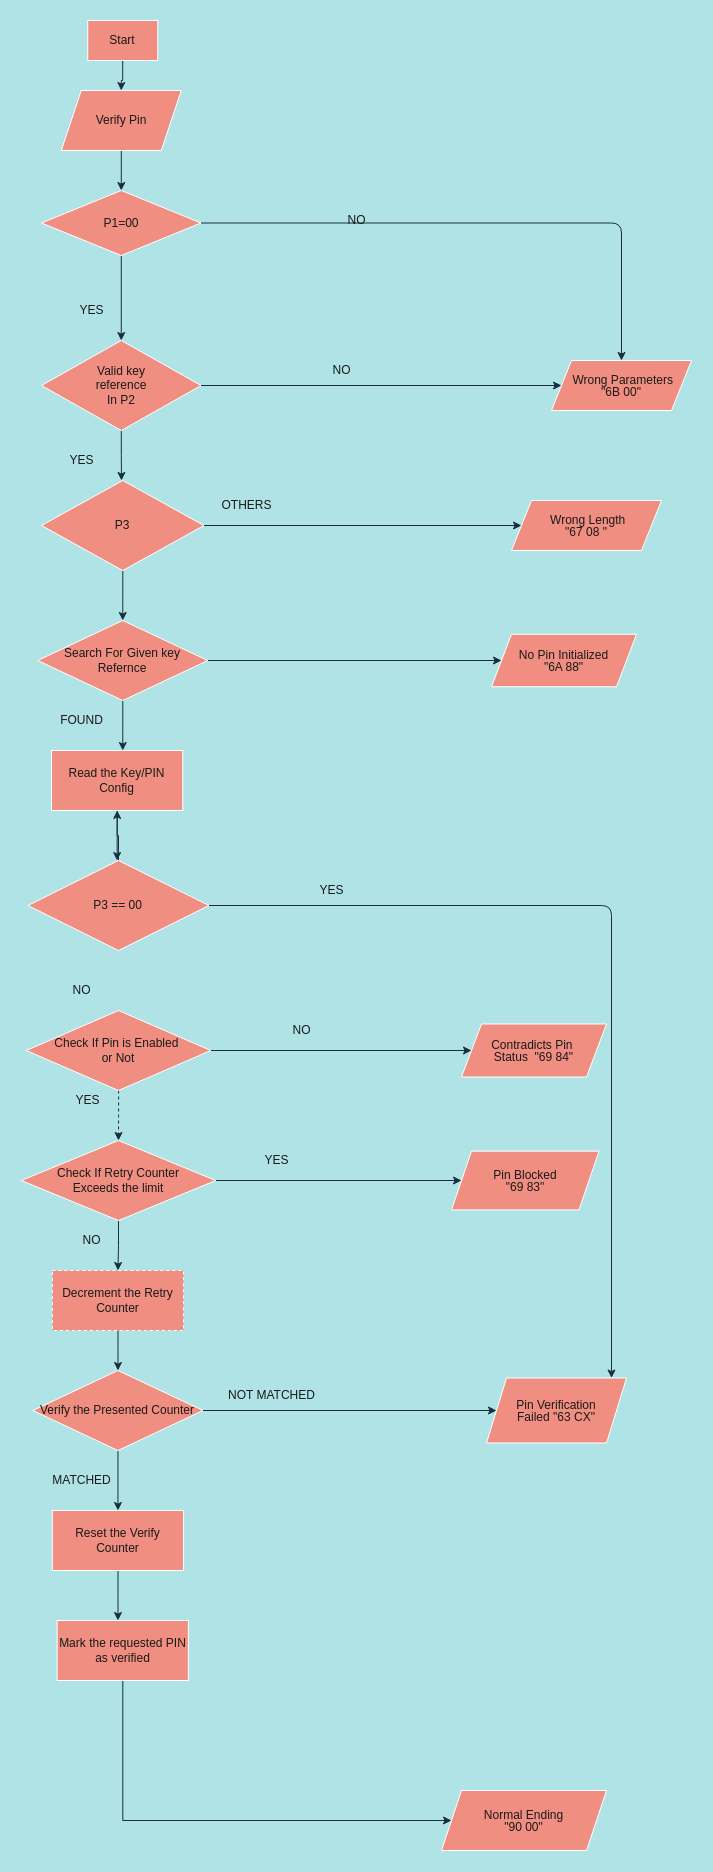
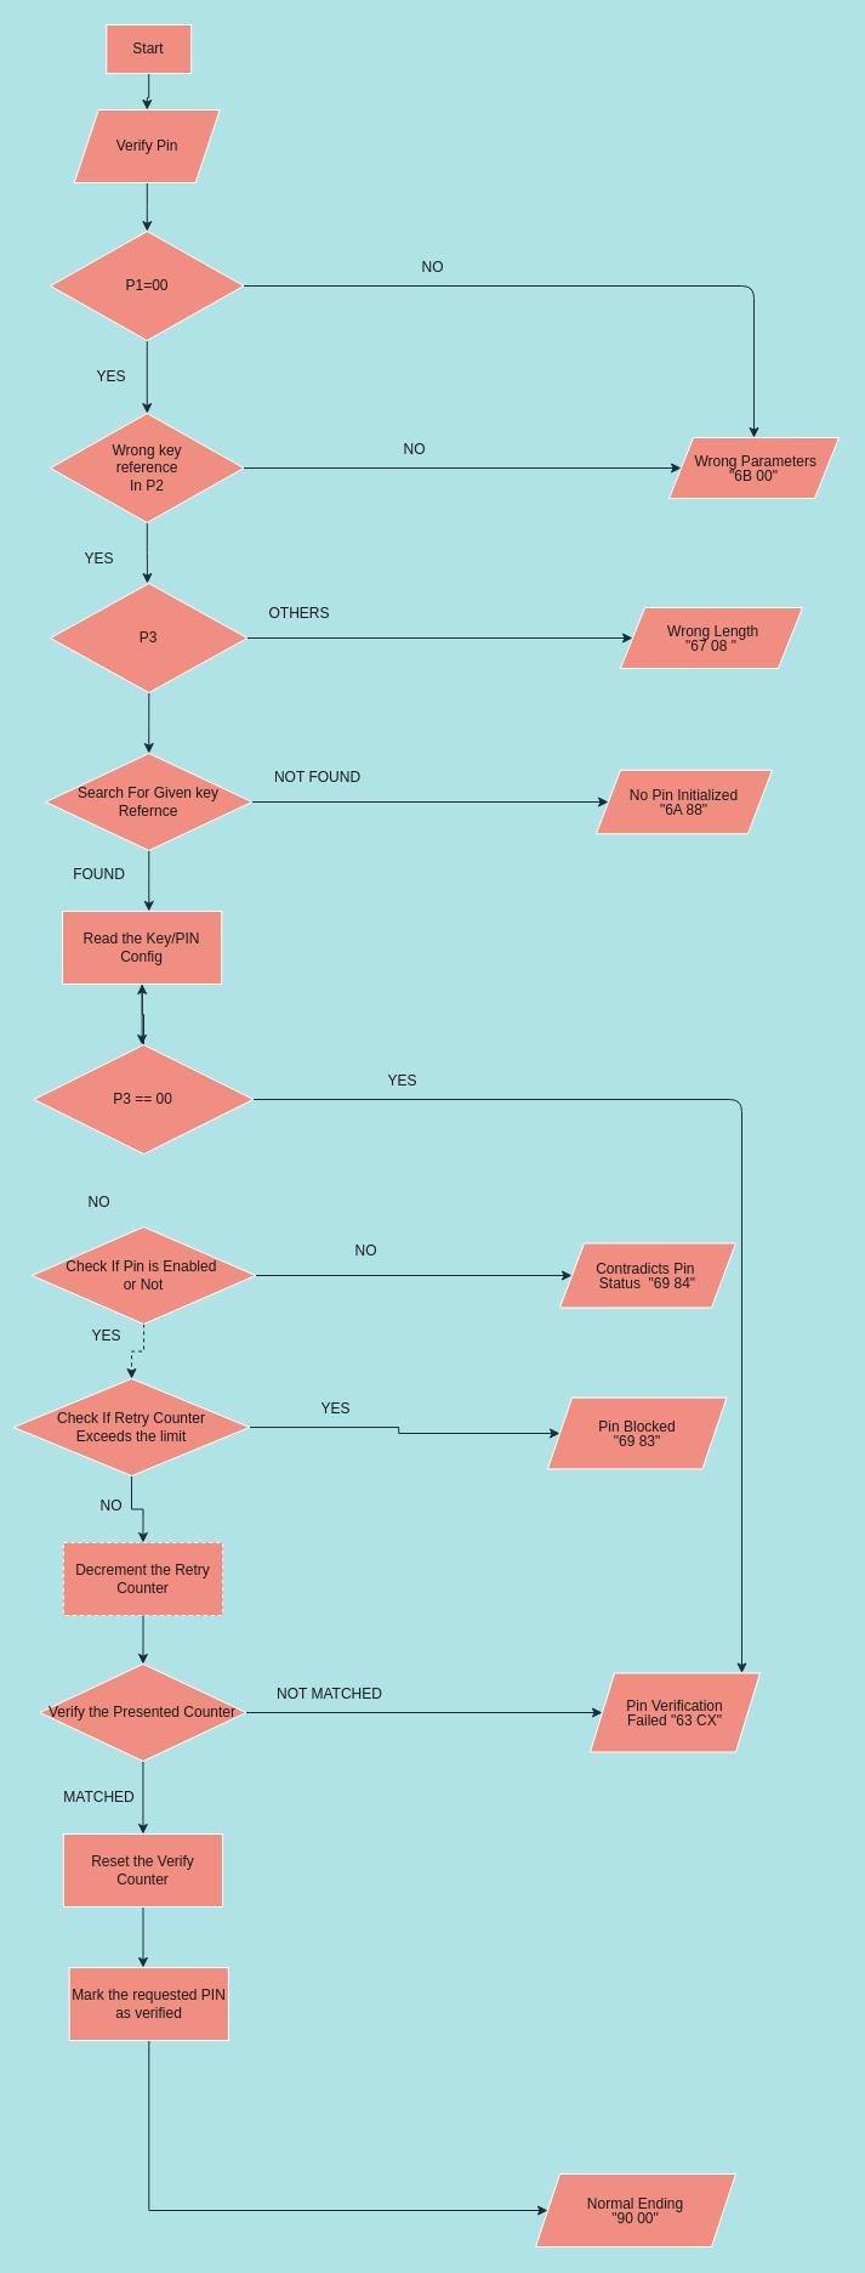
  <mxCell id="0" />
  <mxCell id="1" parent="0" />
  <mxCell id="2" style="edgeStyle=orthogonalEdgeStyle;rounded=0;orthogonalLoop=1;jettySize=auto;html=1;entryX=0.5;entryY=0;entryDx=0;entryDy=0;strokeColor=#182E3E;fontColor=#1A1A1A;labelBackgroundColor=#B0E3E6;" parent="1" source="3" target="53" edge="1"><mxGeometry relative="1" as="geometry" /></mxCell>
  <mxCell id="3" value="Start" style="whiteSpace=wrap;html=1;fillColor=#F08E81;strokeColor=#FFFFFF;fontColor=#1A1A1A;rounded=0;" parent="1" vertex="1"><mxGeometry x="87.24" y="20" width="70" height="40" as="geometry" /></mxCell>
  <mxCell id="4" value="" style="edgeStyle=orthogonalEdgeStyle;rounded=0;orthogonalLoop=1;jettySize=auto;html=1;strokeColor=#182E3E;fontColor=#1A1A1A;labelBackgroundColor=#B0E3E6;" parent="1" source="6" target="9" edge="1"><mxGeometry relative="1" as="geometry" /></mxCell>
  <mxCell id="5" style="edgeStyle=orthogonalEdgeStyle;curved=0;rounded=1;sketch=0;orthogonalLoop=1;jettySize=auto;html=1;entryX=0.5;entryY=0;entryDx=0;entryDy=0;fontColor=#1A1A1A;strokeColor=#182E3E;labelBackgroundColor=#B0E3E6;" edge="1" parent="1" source="6" target="13"><mxGeometry relative="1" as="geometry" /></mxCell>
- <mxCell id="6" value="P1=00" style="rhombus;whiteSpace=wrap;html=1;fillColor=#F08E81;strokeColor=#FFFFFF;fontColor=#1A1A1A;" parent="1" vertex="1"><mxGeometry x="41" y="190" width="159.52" height="65" as="geometry" /></mxCell>
+ <mxCell id="6" value="P1=00" style="rhombus;whiteSpace=wrap;html=1;fillColor=#F08E81;strokeColor=#FFFFFF;fontColor=#1A1A1A;" parent="1" vertex="1"><mxGeometry x="41" y="190" width="159.52" height="90" as="geometry" /></mxCell>
  <mxCell id="7" style="edgeStyle=orthogonalEdgeStyle;rounded=0;orthogonalLoop=1;jettySize=auto;html=1;strokeColor=#182E3E;fontColor=#1A1A1A;labelBackgroundColor=#B0E3E6;" parent="1" source="9" edge="1"><mxGeometry relative="1" as="geometry"><mxPoint x="121" y="480" as="targetPoint" /></mxGeometry></mxCell>
  <mxCell id="8" style="edgeStyle=orthogonalEdgeStyle;curved=0;rounded=1;sketch=0;orthogonalLoop=1;jettySize=auto;html=1;fontColor=#1A1A1A;strokeColor=#182E3E;labelBackgroundColor=#B0E3E6;" edge="1" parent="1" source="9" target="13"><mxGeometry relative="1" as="geometry" /></mxCell>
- <mxCell id="9" value="&lt;br&gt;&lt;br&gt;Valid key&lt;br&gt;reference&lt;br&gt;In P2&lt;br&gt;&lt;br&gt;&amp;nbsp;" style="rhombus;whiteSpace=wrap;html=1;fillColor=#F08E81;strokeColor=#FFFFFF;fontColor=#1A1A1A;" parent="1" vertex="1"><mxGeometry x="41" y="340" width="159.52" height="90" as="geometry" /></mxCell>
+ <mxCell id="9" value="&lt;br&gt;&lt;br&gt;Wrong key&lt;br&gt;reference&lt;br&gt;In P2&lt;br&gt;&lt;br&gt;&amp;nbsp;" style="rhombus;whiteSpace=wrap;html=1;fillColor=#F08E81;strokeColor=#FFFFFF;fontColor=#1A1A1A;" parent="1" vertex="1"><mxGeometry x="41" y="340" width="159.52" height="90" as="geometry" /></mxCell>
  <mxCell id="10" style="edgeStyle=orthogonalEdgeStyle;rounded=0;orthogonalLoop=1;jettySize=auto;html=1;entryX=0;entryY=0.5;entryDx=0;entryDy=0;strokeColor=#182E3E;fontColor=#1A1A1A;labelBackgroundColor=#B0E3E6;" parent="1" source="12" target="14" edge="1"><mxGeometry relative="1" as="geometry" /></mxCell>
  <mxCell id="11" style="edgeStyle=orthogonalEdgeStyle;rounded=0;orthogonalLoop=1;jettySize=auto;html=1;strokeColor=#182E3E;fontColor=#1A1A1A;labelBackgroundColor=#B0E3E6;" parent="1" source="12" edge="1"><mxGeometry relative="1" as="geometry"><mxPoint x="122.245" y="620" as="targetPoint" /></mxGeometry></mxCell>
  <mxCell id="12" value="P3" style="rhombus;whiteSpace=wrap;html=1;fillColor=#F08E81;strokeColor=#FFFFFF;fontColor=#1A1A1A;" parent="1" vertex="1"><mxGeometry x="41" y="480" width="162.49" height="90" as="geometry" /></mxCell>
  <mxCell id="13" value="&lt;p style=&quot;line-height: 1;&quot;&gt;&amp;nbsp;Wrong Parameters&lt;br&gt;&quot;6B 00&quot;&lt;/p&gt;" style="shape=parallelogram;perimeter=parallelogramPerimeter;whiteSpace=wrap;html=1;fixedSize=1;fillColor=#F08E81;strokeColor=#FFFFFF;fontColor=#1A1A1A;" parent="1" vertex="1"><mxGeometry x="551" y="360" width="140" height="50" as="geometry" /></mxCell>
  <mxCell id="14" value="&lt;p style=&quot;line-height: 1;&quot;&gt;&amp;nbsp;Wrong Length&lt;br&gt;&quot;67 08 &quot;&lt;/p&gt;" style="shape=parallelogram;perimeter=parallelogramPerimeter;whiteSpace=wrap;html=1;fixedSize=1;fillColor=#F08E81;strokeColor=#FFFFFF;fontColor=#1A1A1A;" parent="1" vertex="1"><mxGeometry x="511" y="500" width="150" height="50" as="geometry" /></mxCell>
  <mxCell id="15" value="OTHERS" style="text;html=1;align=center;verticalAlign=middle;resizable=0;points=[];autosize=1;strokeColor=none;fillColor=none;fontColor=#1A1A1A;" parent="1" vertex="1"><mxGeometry x="211" y="490" width="70" height="30" as="geometry" /></mxCell>
  <mxCell id="16" value="YES" style="text;html=1;align=center;verticalAlign=middle;resizable=0;points=[];autosize=1;strokeColor=none;fillColor=none;fontColor=#1A1A1A;" parent="1" vertex="1"><mxGeometry x="61" y="450" width="40" height="20" as="geometry" /></mxCell>
  <mxCell id="17" style="edgeStyle=orthogonalEdgeStyle;rounded=0;orthogonalLoop=1;jettySize=auto;html=1;strokeColor=#182E3E;fontColor=#1A1A1A;labelBackgroundColor=#B0E3E6;" parent="1" source="19" edge="1"><mxGeometry relative="1" as="geometry"><mxPoint x="122.25" y="750" as="targetPoint" /></mxGeometry></mxCell>
  <mxCell id="18" style="edgeStyle=orthogonalEdgeStyle;rounded=0;orthogonalLoop=1;jettySize=auto;html=1;entryX=0;entryY=0.5;entryDx=0;entryDy=0;strokeColor=#182E3E;fontColor=#1A1A1A;labelBackgroundColor=#B0E3E6;" parent="1" source="19" target="21" edge="1"><mxGeometry relative="1" as="geometry" /></mxCell>
  <mxCell id="19" value="Search For Given key Refernce" style="rhombus;whiteSpace=wrap;html=1;fillColor=#F08E81;strokeColor=#FFFFFF;fontColor=#1A1A1A;" parent="1" vertex="1"><mxGeometry x="37.2" y="620" width="170.1" height="80" as="geometry" /></mxCell>
  <mxCell id="20" value="YES" style="text;html=1;align=center;verticalAlign=middle;resizable=0;points=[];autosize=1;strokeColor=none;fillColor=none;fontColor=#1A1A1A;" parent="1" vertex="1"><mxGeometry x="71" y="300" width="40" height="20" as="geometry" /></mxCell>
  <mxCell id="21" value="&lt;p style=&quot;line-height: 1;&quot;&gt;No Pin Initialized&lt;br&gt;&quot;6A 88&quot;&lt;/p&gt;" style="shape=parallelogram;perimeter=parallelogramPerimeter;whiteSpace=wrap;html=1;fixedSize=1;fillColor=#F08E81;strokeColor=#FFFFFF;fontColor=#1A1A1A;" parent="1" vertex="1"><mxGeometry x="491" y="633.75" width="145" height="52.5" as="geometry" /></mxCell>
+ <mxCell id="22" value="NOT FOUND" style="text;html=1;align=center;verticalAlign=middle;resizable=0;points=[];autosize=1;strokeColor=none;fillColor=none;fontColor=#1A1A1A;" parent="1" vertex="1"><mxGeometry x="216" y="625" width="90" height="30" as="geometry" /></mxCell>
  <mxCell id="23" value="FOUND" style="text;html=1;align=center;verticalAlign=middle;resizable=0;points=[];autosize=1;strokeColor=none;fillColor=none;fontColor=#1A1A1A;" parent="1" vertex="1"><mxGeometry x="46" y="705" width="70" height="30" as="geometry" /></mxCell>
  <mxCell id="24" style="edgeStyle=orthogonalEdgeStyle;rounded=0;orthogonalLoop=1;jettySize=auto;html=1;strokeColor=#182E3E;fontColor=#1A1A1A;labelBackgroundColor=#B0E3E6;" parent="1" source="25" edge="1"><mxGeometry relative="1" as="geometry"><mxPoint x="116.6" y="860.017" as="targetPoint" /></mxGeometry></mxCell>
  <mxCell id="25" value="Read the Key/PIN Config" style="rounded=0;whiteSpace=wrap;html=1;fillColor=#F08E81;strokeColor=#FFFFFF;fontColor=#1A1A1A;" parent="1" vertex="1"><mxGeometry x="51" y="750" width="131.25" height="60" as="geometry" /></mxCell>
  <mxCell id="26" style="edgeStyle=orthogonalEdgeStyle;rounded=0;orthogonalLoop=1;jettySize=auto;html=1;strokeColor=#182E3E;fontColor=#1A1A1A;labelBackgroundColor=#B0E3E6;" parent="1" source="28" target="25" edge="1"><mxGeometry relative="1" as="geometry" /></mxCell>
  <mxCell id="27" style="edgeStyle=orthogonalEdgeStyle;curved=0;rounded=1;sketch=0;orthogonalLoop=1;jettySize=auto;html=1;fontColor=#1A1A1A;strokeColor=#182E3E;labelBackgroundColor=#B0E3E6;" edge="1" parent="1" source="28" target="42"><mxGeometry relative="1" as="geometry"><mxPoint x="641" y="1430" as="targetPoint" /><Array as="points"><mxPoint x="611" y="905" /><mxPoint x="611" y="1410" /></Array></mxGeometry></mxCell>
  <mxCell id="28" value="P3 == 00" style="rhombus;whiteSpace=wrap;html=1;fillColor=#F08E81;strokeColor=#FFFFFF;fontColor=#1A1A1A;" parent="1" vertex="1"><mxGeometry x="27.49" y="860" width="181" height="90" as="geometry" /></mxCell>
  <mxCell id="29" style="edgeStyle=orthogonalEdgeStyle;rounded=0;orthogonalLoop=1;jettySize=auto;html=1;entryX=0;entryY=0.5;entryDx=0;entryDy=0;strokeColor=#182E3E;fontColor=#1A1A1A;labelBackgroundColor=#B0E3E6;" parent="1" source="31" target="35" edge="1"><mxGeometry relative="1" as="geometry" /></mxCell>
  <mxCell id="30" style="edgeStyle=orthogonalEdgeStyle;rounded=0;orthogonalLoop=1;jettySize=auto;html=1;entryX=0.5;entryY=0;entryDx=0;entryDy=0;strokeColor=#182E3E;fontColor=#1A1A1A;labelBackgroundColor=#B0E3E6;dashed=1;" parent="1" source="31" target="34" edge="1"><mxGeometry relative="1" as="geometry" /></mxCell>
  <mxCell id="31" value="Check If Pin is Enabled&amp;nbsp;&lt;br&gt;or Not" style="rhombus;whiteSpace=wrap;html=1;fillColor=#F08E81;strokeColor=#FFFFFF;fontColor=#1A1A1A;" parent="1" vertex="1"><mxGeometry x="25.75" y="1010" width="184.48" height="80" as="geometry" /></mxCell>
  <mxCell id="32" style="edgeStyle=orthogonalEdgeStyle;rounded=0;orthogonalLoop=1;jettySize=auto;html=1;strokeColor=#182E3E;fontColor=#1A1A1A;labelBackgroundColor=#B0E3E6;" parent="1" source="34" target="36" edge="1"><mxGeometry relative="1" as="geometry" /></mxCell>
  <mxCell id="33" style="edgeStyle=orthogonalEdgeStyle;rounded=0;orthogonalLoop=1;jettySize=auto;html=1;exitX=0.5;exitY=1;exitDx=0;exitDy=0;entryX=0.5;entryY=0;entryDx=0;entryDy=0;strokeColor=#182E3E;fontColor=#1A1A1A;labelBackgroundColor=#B0E3E6;" parent="1" source="34" target="38" edge="1"><mxGeometry relative="1" as="geometry" /></mxCell>
- <mxCell id="34" value="Check If Retry Counter&lt;br&gt;Exceeds the limit" style="rhombus;whiteSpace=wrap;html=1;fillColor=#F08E81;strokeColor=#FFFFFF;fontColor=#1A1A1A;" parent="1" vertex="1"><mxGeometry x="20.75" y="1140" width="194.48" height="80" as="geometry" /></mxCell>
+ <mxCell id="34" value="Check If Retry Counter&lt;br&gt;Exceeds the limit" style="rhombus;whiteSpace=wrap;html=1;fillColor=#F08E81;strokeColor=#FFFFFF;fontColor=#1A1A1A;" parent="1" vertex="1"><mxGeometry x="10.75" y="1135" width="194.48" height="80" as="geometry" /></mxCell>
  <mxCell id="35" value="&lt;p style=&quot;line-height: 1;&quot;&gt;Contradicts Pin&amp;nbsp;&lt;br&gt;Status&amp;nbsp; &quot;69 84&quot;&lt;/p&gt;" style="shape=parallelogram;perimeter=parallelogramPerimeter;whiteSpace=wrap;html=1;fixedSize=1;fillColor=#F08E81;strokeColor=#FFFFFF;fontColor=#1A1A1A;" parent="1" vertex="1"><mxGeometry x="461" y="1023.48" width="145" height="53.04" as="geometry" /></mxCell>
  <mxCell id="36" value="&lt;p style=&quot;line-height: 1;&quot;&gt;Pin Blocked&lt;br&gt;&quot;69 83&quot;&lt;/p&gt;" style="shape=parallelogram;perimeter=parallelogramPerimeter;whiteSpace=wrap;html=1;fixedSize=1;fillColor=#F08E81;strokeColor=#FFFFFF;fontColor=#1A1A1A;" parent="1" vertex="1"><mxGeometry x="451" y="1150.63" width="147.5" height="58.75" as="geometry" /></mxCell>
  <mxCell id="37" style="edgeStyle=orthogonalEdgeStyle;rounded=0;orthogonalLoop=1;jettySize=auto;html=1;entryX=0.5;entryY=0;entryDx=0;entryDy=0;strokeColor=#182E3E;fontColor=#1A1A1A;labelBackgroundColor=#B0E3E6;" parent="1" source="38" target="41" edge="1"><mxGeometry relative="1" as="geometry" /></mxCell>
  <mxCell id="38" value="Decrement the Retry Counter" style="rounded=0;whiteSpace=wrap;html=1;fillColor=#F08E81;strokeColor=#FFFFFF;fontColor=#1A1A1A;dashed=1;" parent="1" vertex="1"><mxGeometry x="51.83" y="1270" width="131.25" height="60" as="geometry" /></mxCell>
  <mxCell id="39" style="edgeStyle=orthogonalEdgeStyle;rounded=0;orthogonalLoop=1;jettySize=auto;html=1;entryX=0;entryY=0.5;entryDx=0;entryDy=0;strokeColor=#182E3E;fontColor=#1A1A1A;labelBackgroundColor=#B0E3E6;" parent="1" source="41" target="42" edge="1"><mxGeometry relative="1" as="geometry" /></mxCell>
  <mxCell id="40" style="edgeStyle=orthogonalEdgeStyle;rounded=0;orthogonalLoop=1;jettySize=auto;html=1;exitX=0.5;exitY=1;exitDx=0;exitDy=0;entryX=0.5;entryY=0;entryDx=0;entryDy=0;strokeColor=#182E3E;fontColor=#1A1A1A;labelBackgroundColor=#B0E3E6;" parent="1" source="41" target="44" edge="1"><mxGeometry relative="1" as="geometry" /></mxCell>
  <mxCell id="41" value="Verify the Presented Counter" style="rhombus;whiteSpace=wrap;html=1;fillColor=#F08E81;strokeColor=#FFFFFF;fontColor=#1A1A1A;" parent="1" vertex="1"><mxGeometry x="32.4" y="1370" width="170.1" height="80" as="geometry" /></mxCell>
  <mxCell id="42" value="&lt;p style=&quot;line-height: 1;&quot;&gt;&lt;span style=&quot;&quot;&gt;Pin Verification&lt;/span&gt;&lt;br style=&quot;&quot;&gt;&lt;span style=&quot;&quot;&gt;Failed&amp;nbsp;&lt;/span&gt;&quot;63 CX&quot;&lt;/p&gt;" style="shape=parallelogram;perimeter=parallelogramPerimeter;whiteSpace=wrap;html=1;fixedSize=1;fillColor=#F08E81;strokeColor=#FFFFFF;fontColor=#1A1A1A;" parent="1" vertex="1"><mxGeometry x="486" y="1377.5" width="140" height="65" as="geometry" /></mxCell>
  <mxCell id="43" style="edgeStyle=orthogonalEdgeStyle;rounded=0;orthogonalLoop=1;jettySize=auto;html=1;strokeColor=#182E3E;fontColor=#1A1A1A;labelBackgroundColor=#B0E3E6;" parent="1" source="44" edge="1"><mxGeometry relative="1" as="geometry"><mxPoint x="117.455" y="1620" as="targetPoint" /></mxGeometry></mxCell>
  <mxCell id="44" value="Reset the Verify Counter" style="rounded=0;whiteSpace=wrap;html=1;fillColor=#F08E81;strokeColor=#FFFFFF;fontColor=#1A1A1A;" parent="1" vertex="1"><mxGeometry x="51.83" y="1510" width="131.25" height="60" as="geometry" /></mxCell>
  <mxCell id="45" value="NO" style="text;html=1;align=center;verticalAlign=middle;resizable=0;points=[];autosize=1;strokeColor=none;fillColor=none;fontColor=#1A1A1A;" parent="1" vertex="1"><mxGeometry x="286" y="1020" width="30" height="20" as="geometry" /></mxCell>
  <mxCell id="46" value="YES" style="text;html=1;align=center;verticalAlign=middle;resizable=0;points=[];autosize=1;strokeColor=none;fillColor=none;fontColor=#1A1A1A;" parent="1" vertex="1"><mxGeometry x="67.22" y="1090" width="40" height="20" as="geometry" /></mxCell>
  <mxCell id="47" value="YES" style="text;html=1;align=center;verticalAlign=middle;resizable=0;points=[];autosize=1;strokeColor=none;fillColor=none;fontColor=#1A1A1A;" parent="1" vertex="1"><mxGeometry x="251" y="1145" width="50" height="30" as="geometry" /></mxCell>
  <mxCell id="48" value="NOT MATCHED" style="text;html=1;align=center;verticalAlign=middle;resizable=0;points=[];autosize=1;strokeColor=none;fillColor=none;fontColor=#1A1A1A;" parent="1" vertex="1"><mxGeometry x="216" y="1380" width="110" height="30" as="geometry" /></mxCell>
  <mxCell id="49" value="NO" style="text;html=1;align=center;verticalAlign=middle;resizable=0;points=[];autosize=1;strokeColor=none;fillColor=none;fontColor=#1A1A1A;" parent="1" vertex="1"><mxGeometry x="61" y="975" width="40" height="30" as="geometry" /></mxCell>
  <mxCell id="50" value="NO" style="text;html=1;align=center;verticalAlign=middle;resizable=0;points=[];autosize=1;strokeColor=none;fillColor=none;fontColor=#1A1A1A;" parent="1" vertex="1"><mxGeometry x="71" y="1225" width="40" height="30" as="geometry" /></mxCell>
  <mxCell id="51" value="MATCHED" style="text;html=1;align=center;verticalAlign=middle;resizable=0;points=[];autosize=1;strokeColor=none;fillColor=none;fontColor=#1A1A1A;" parent="1" vertex="1"><mxGeometry x="41" y="1465" width="80" height="30" as="geometry" /></mxCell>
  <mxCell id="52" style="edgeStyle=orthogonalEdgeStyle;rounded=0;orthogonalLoop=1;jettySize=auto;html=1;strokeColor=#182E3E;fontColor=#1A1A1A;labelBackgroundColor=#B0E3E6;" parent="1" source="53" target="6" edge="1"><mxGeometry relative="1" as="geometry" /></mxCell>
  <mxCell id="53" value="Verify Pin" style="shape=parallelogram;perimeter=parallelogramPerimeter;whiteSpace=wrap;html=1;fixedSize=1;fillColor=#F08E81;strokeColor=#FFFFFF;fontColor=#1A1A1A;" parent="1" vertex="1"><mxGeometry x="60.76" y="90" width="120" height="60" as="geometry" /></mxCell>
  <mxCell id="54" style="edgeStyle=orthogonalEdgeStyle;rounded=0;orthogonalLoop=1;jettySize=auto;html=1;strokeColor=#182E3E;fontColor=#1A1A1A;labelBackgroundColor=#B0E3E6;" edge="1" parent="1" source="55" target="56"><mxGeometry relative="1" as="geometry"><mxPoint x="461" y="1820" as="targetPoint" /><Array as="points"><mxPoint x="122" y="1820" /></Array></mxGeometry></mxCell>
  <mxCell id="55" value="Mark the requested PIN as verified" style="rounded=0;whiteSpace=wrap;html=1;fillColor=#F08E81;strokeColor=#FFFFFF;fontColor=#1A1A1A;" vertex="1" parent="1"><mxGeometry x="56.63" y="1620" width="131.25" height="60" as="geometry" /></mxCell>
  <mxCell id="56" value="&lt;p style=&quot;line-height: 1;&quot;&gt;Normal Ending&lt;br&gt;&quot;90 00&quot;&lt;/p&gt;" style="shape=parallelogram;perimeter=parallelogramPerimeter;whiteSpace=wrap;html=1;fixedSize=1;fillColor=#F08E81;strokeColor=#FFFFFF;fontColor=#1A1A1A;" vertex="1" parent="1"><mxGeometry x="441" y="1790" width="165" height="60" as="geometry" /></mxCell>
  <mxCell id="57" value="YES" style="text;html=1;align=center;verticalAlign=middle;resizable=0;points=[];autosize=1;strokeColor=none;fillColor=none;fontColor=#1A1A1A;" vertex="1" parent="1"><mxGeometry x="311" y="880" width="40" height="20" as="geometry" /></mxCell>
  <mxCell id="58" value="NO" style="text;html=1;align=center;verticalAlign=middle;resizable=0;points=[];autosize=1;strokeColor=none;fillColor=none;fontColor=#1A1A1A;" vertex="1" parent="1"><mxGeometry x="341" y="210" width="30" height="20" as="geometry" /></mxCell>
  <mxCell id="59" value="NO" style="text;html=1;align=center;verticalAlign=middle;resizable=0;points=[];autosize=1;strokeColor=none;fillColor=none;fontColor=#1A1A1A;" vertex="1" parent="1"><mxGeometry x="326" y="360" width="30" height="20" as="geometry" /></mxCell>
